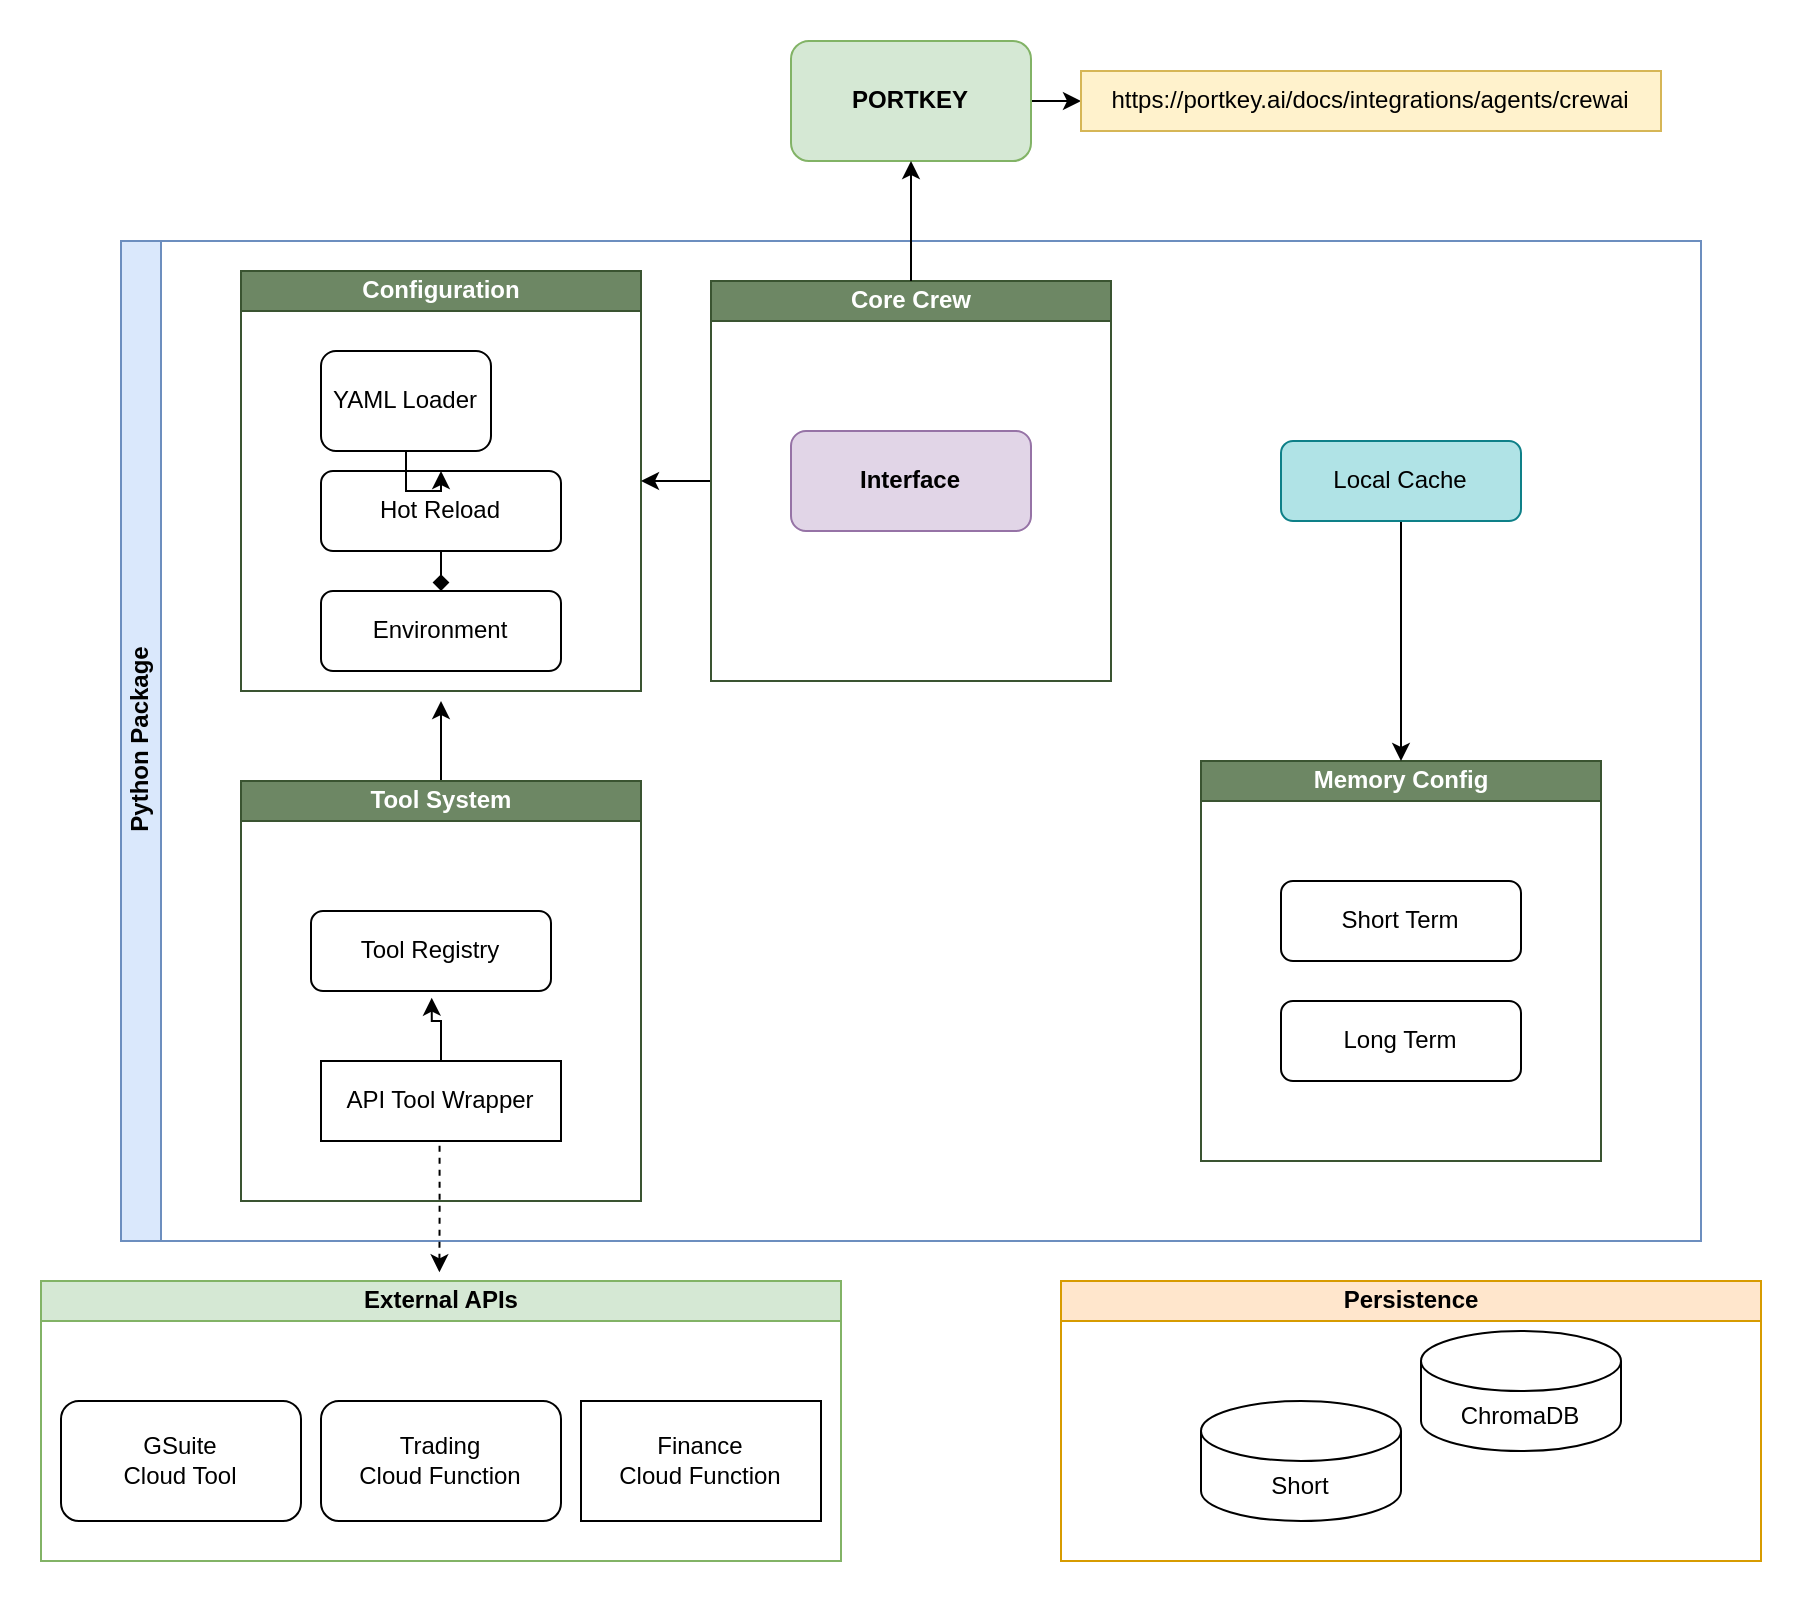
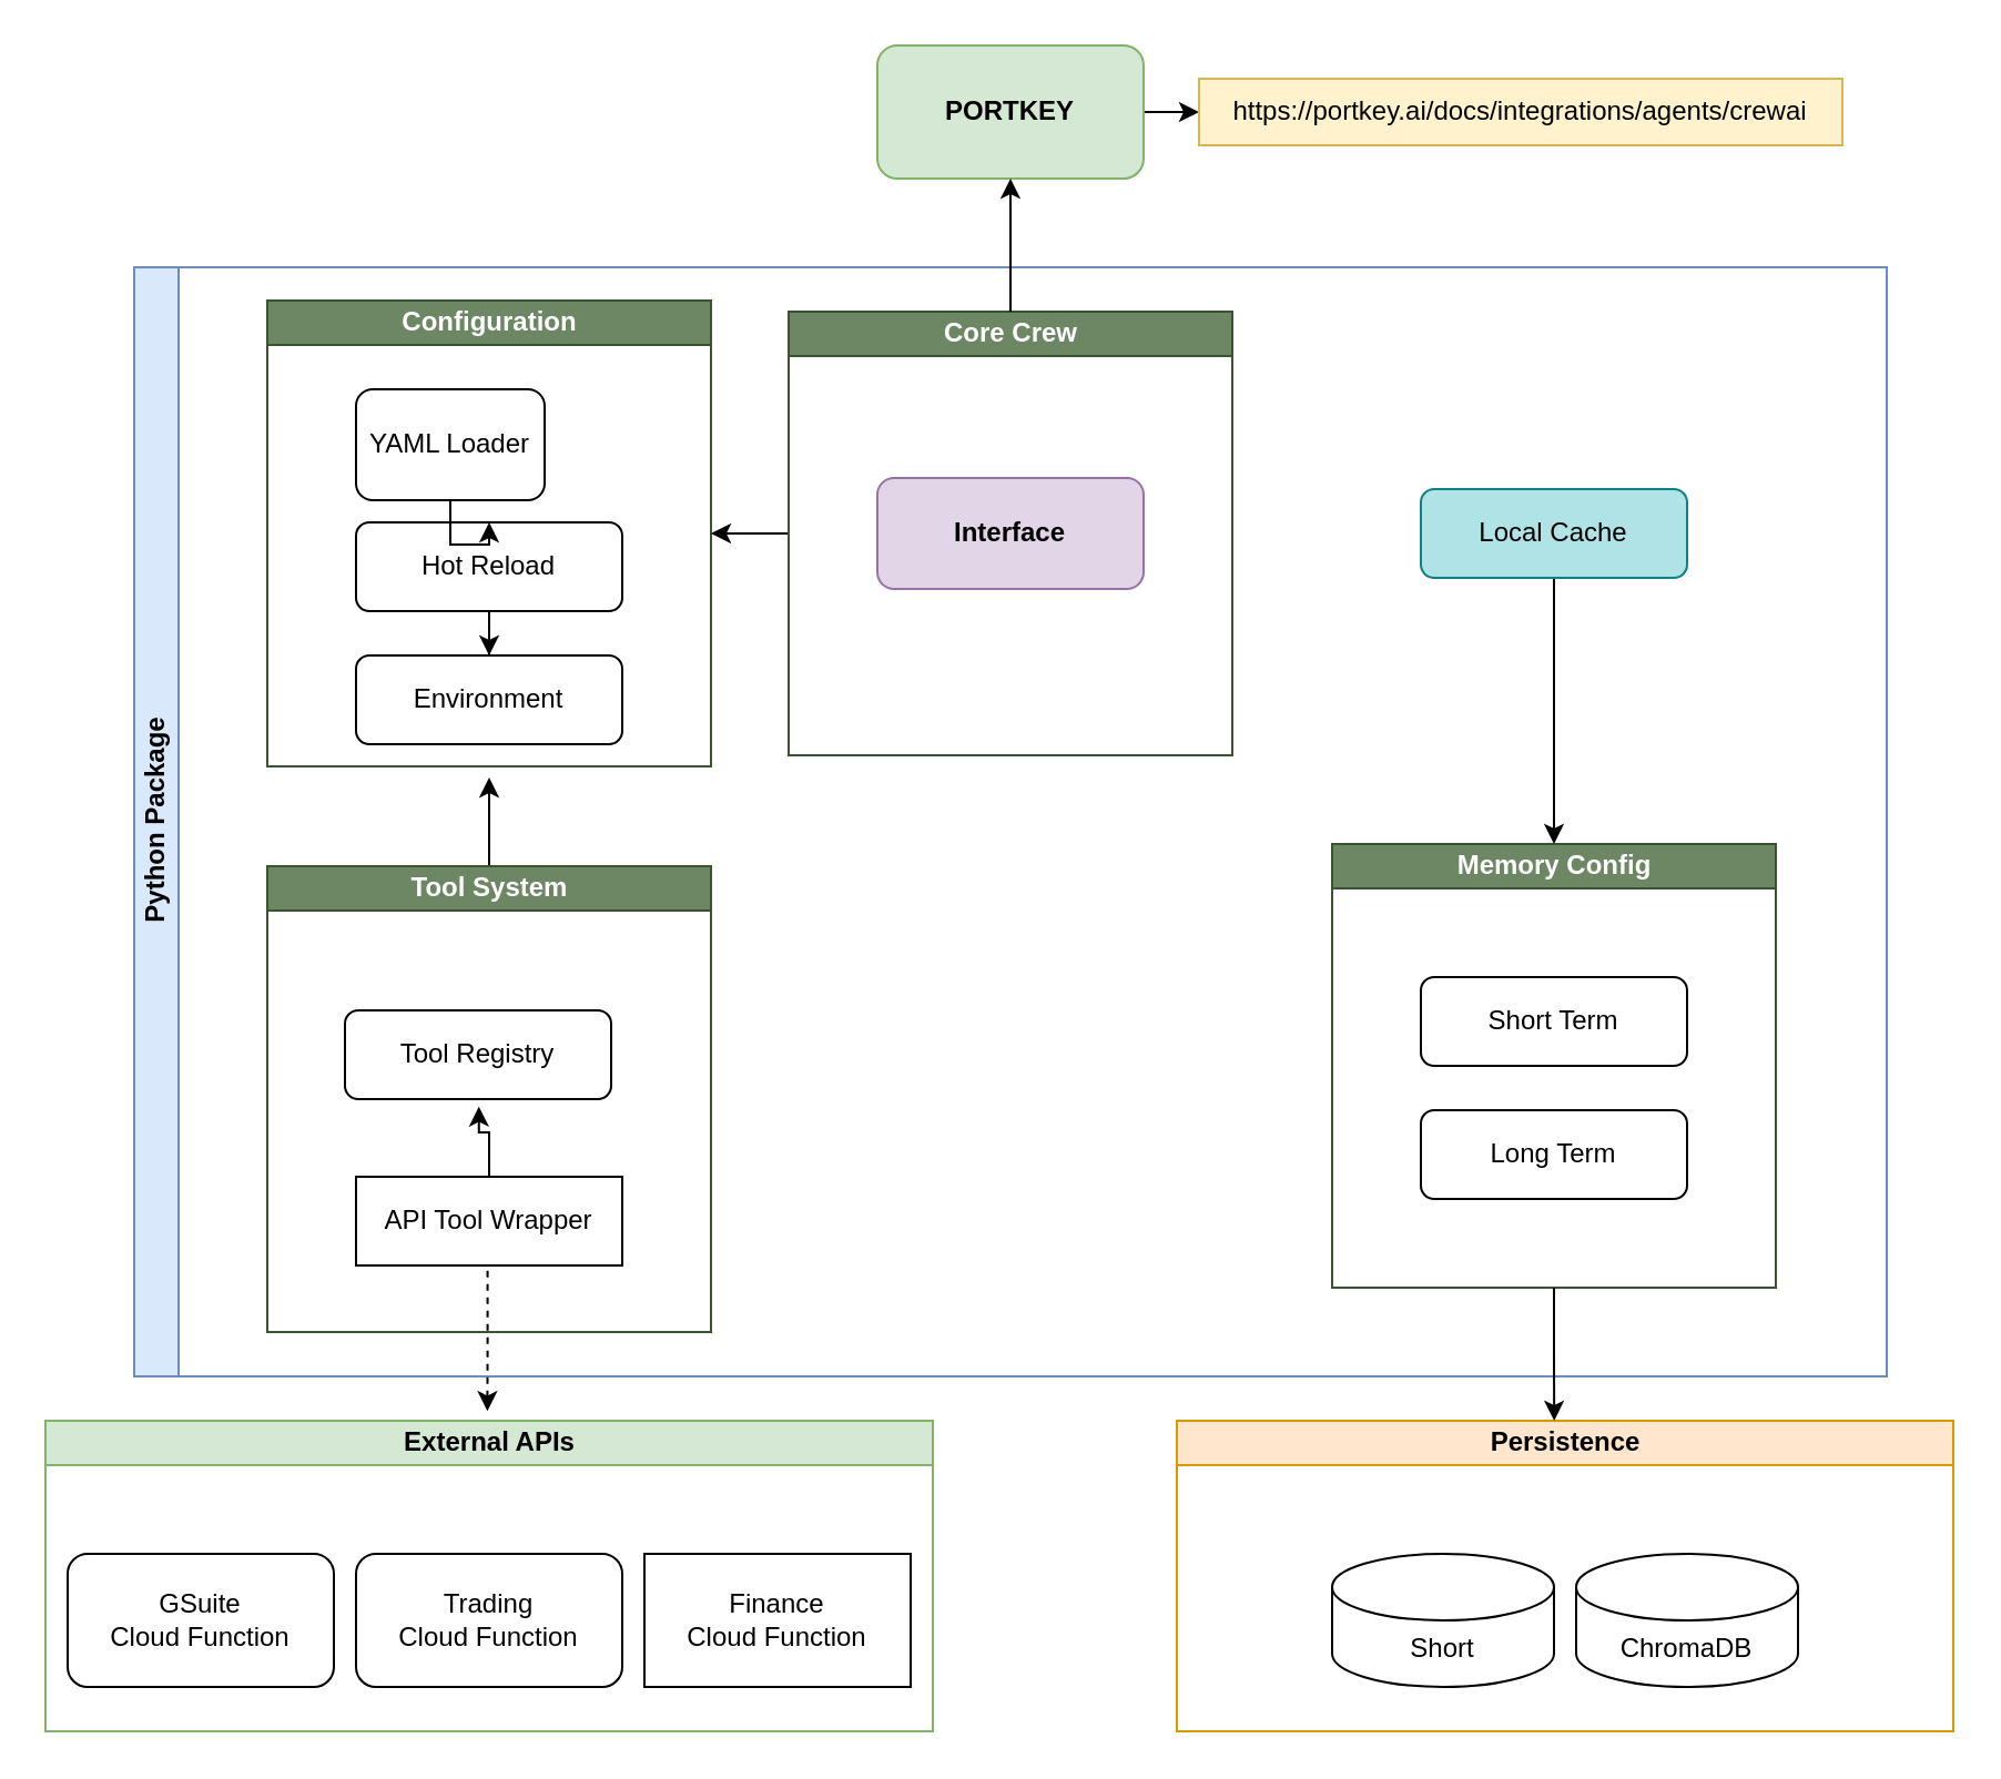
  <mxCell id="0" />
  <mxCell id="1" parent="0" />
  <mxCell id="2" style="edgeStyle=orthogonalEdgeStyle;rounded=0;orthogonalLoop=1;jettySize=auto;html=1;" edge="1" parent="1" source="3" target="31"><mxGeometry relative="1" as="geometry" /></mxCell>
  <mxCell id="3" value="PORTKEY" style="rounded=1;whiteSpace=wrap;html=1;fillColor=#d5e8d4;strokeColor=#82b366;fontStyle=1" vertex="1" parent="1"><mxGeometry x="395" y="20" width="120" height="60" as="geometry" /></mxCell>
  <mxCell id="4" value="Python Package" style="swimlane;startSize=20;horizontal=0;html=1;fillColor=#dae8fc;strokeColor=#6c8ebf;" vertex="1" parent="1"><mxGeometry x="60" y="120" width="790" height="500" as="geometry" /></mxCell>
  <mxCell id="5" style="edgeStyle=orthogonalEdgeStyle;rounded=0;orthogonalLoop=1;jettySize=auto;html=1;" edge="1" parent="4" source="6"><mxGeometry relative="1" as="geometry"><mxPoint x="160.0" y="230" as="targetPoint" /></mxGeometry></mxCell>
  <mxCell id="6" value="Tool System" style="swimlane;startSize=20;html=1;fillColor=#6d8764;fontColor=#ffffff;strokeColor=#3A5431;" vertex="1" parent="4"><mxGeometry x="60" y="270" width="200" height="210" as="geometry" /></mxCell>
  <mxCell id="7" value="Tool Registry" style="rounded=1;whiteSpace=wrap;html=1;" vertex="1" parent="6"><mxGeometry x="35" y="65" width="120" height="40" as="geometry" /></mxCell>
  <mxCell id="8" value="API Tool Wrapper" style="whiteSpace=wrap;html=1;rounded=0;" vertex="1" parent="6"><mxGeometry x="40" y="140" width="120" height="40" as="geometry" /></mxCell>
  <mxCell id="9" style="edgeStyle=orthogonalEdgeStyle;rounded=0;orthogonalLoop=1;jettySize=auto;html=1;entryX=0.503;entryY=1.083;entryDx=0;entryDy=0;entryPerimeter=0;" edge="1" parent="6" source="8" target="7"><mxGeometry relative="1" as="geometry" /></mxCell>
  <mxCell id="10" value="Memory Config" style="swimlane;startSize=20;html=1;fillColor=#6d8764;fontColor=#ffffff;strokeColor=#3A5431;" vertex="1" parent="4"><mxGeometry x="540" y="260" width="200" height="200" as="geometry" /></mxCell>
  <mxCell id="11" value="Short Term" style="rounded=1;whiteSpace=wrap;html=1;" vertex="1" parent="10"><mxGeometry x="40" y="60" width="120" height="40" as="geometry" /></mxCell>
  <mxCell id="12" value="Long Term" style="rounded=1;whiteSpace=wrap;html=1;" vertex="1" parent="10"><mxGeometry x="40" y="120" width="120" height="40" as="geometry" /></mxCell>
  <mxCell id="13" value="Configuration" style="swimlane;startSize=20;html=1;fillColor=#6d8764;fontColor=#ffffff;strokeColor=#3A5431;" vertex="1" parent="4"><mxGeometry x="60" y="15" width="200" height="210" as="geometry" /></mxCell>
  <mxCell id="14" value="YAML Loader" style="rounded=1;whiteSpace=wrap;html=1;" vertex="1" parent="13"><mxGeometry x="40" y="40" width="85" height="50" as="geometry" /></mxCell>
  <mxCell id="15" value="Hot Reload" style="rounded=1;whiteSpace=wrap;html=1;" vertex="1" parent="13"><mxGeometry x="40" y="100" width="120" height="40" as="geometry" /></mxCell>
  <mxCell id="16" value="Environment" style="rounded=1;whiteSpace=wrap;html=1;" vertex="1" parent="13"><mxGeometry x="40" y="160" width="120" height="40" as="geometry" /></mxCell>
  <mxCell id="17" style="edgeStyle=orthogonalEdgeStyle;rounded=0;orthogonalLoop=1;jettySize=auto;html=1;" edge="1" parent="13" source="14" target="15"><mxGeometry relative="1" as="geometry" /></mxCell>
- <mxCell id="18" style="edgeStyle=orthogonalEdgeStyle;rounded=0;orthogonalLoop=1;jettySize=auto;html=1;endArrow=diamond;" edge="1" parent="13" source="15" target="16"><mxGeometry relative="1" as="geometry" /></mxCell>
+ <mxCell id="18" style="edgeStyle=orthogonalEdgeStyle;rounded=0;orthogonalLoop=1;jettySize=auto;html=1;" edge="1" parent="13" source="15" target="16"><mxGeometry relative="1" as="geometry" /></mxCell>
  <mxCell id="19" style="edgeStyle=orthogonalEdgeStyle;rounded=0;orthogonalLoop=1;jettySize=auto;html=1;entryX=0.5;entryY=0;entryDx=0;entryDy=0;" edge="1" parent="4" source="23" target="10"><mxGeometry relative="1" as="geometry" /></mxCell>
  <mxCell id="20" style="edgeStyle=orthogonalEdgeStyle;rounded=0;orthogonalLoop=1;jettySize=auto;html=1;entryX=1;entryY=0.5;entryDx=0;entryDy=0;" edge="1" parent="4" source="21" target="13"><mxGeometry relative="1" as="geometry" /></mxCell>
  <mxCell id="21" value="Core Crew" style="swimlane;startSize=20;html=1;fillColor=#6d8764;fontColor=#ffffff;strokeColor=#3A5431;" vertex="1" parent="4"><mxGeometry x="295" y="20" width="200" height="200" as="geometry" /></mxCell>
  <mxCell id="22" value="Interface" style="rounded=1;whiteSpace=wrap;html=1;fillColor=#e1d5e7;strokeColor=#9673a6;fontStyle=1" vertex="1" parent="21"><mxGeometry x="40" y="75" width="120" height="50" as="geometry" /></mxCell>
  <mxCell id="23" value="Local Cache" style="rounded=1;whiteSpace=wrap;html=1;fillColor=#b0e3e6;strokeColor=#0e8088;" vertex="1" parent="4"><mxGeometry x="580" y="100" width="120" height="40" as="geometry" /></mxCell>
  <mxCell id="24" value="External APIs" style="swimlane;startSize=20;html=1;fillColor=#d5e8d4;strokeColor=#82b366;" vertex="1" parent="1"><mxGeometry x="20" y="640" width="400" height="140" as="geometry" /></mxCell>
- <mxCell id="25" value="GSuite&#10;Cloud Tool" style="rounded=1;whiteSpace=wrap;html=1;" vertex="1" parent="24"><mxGeometry x="10" y="60" width="120" height="60" as="geometry" /></mxCell>
+ <mxCell id="25" value="GSuite&#10;Cloud Function" style="rounded=1;whiteSpace=wrap;html=1;" vertex="1" parent="24"><mxGeometry x="10" y="60" width="120" height="60" as="geometry" /></mxCell>
  <mxCell id="26" value="Trading&#10;Cloud Function" style="rounded=1;whiteSpace=wrap;html=1;" vertex="1" parent="24"><mxGeometry x="140" y="60" width="120" height="60" as="geometry" /></mxCell>
  <mxCell id="27" value="Finance&#10;Cloud Function" style="whiteSpace=wrap;html=1;rounded=0;" vertex="1" parent="24"><mxGeometry x="270" y="60" width="120" height="60" as="geometry" /></mxCell>
  <mxCell id="28" value="Persistence" style="swimlane;startSize=20;html=1;fillColor=#ffe6cc;strokeColor=#d79b00;" vertex="1" parent="1"><mxGeometry x="530" y="640" width="350" height="140" as="geometry" /></mxCell>
  <mxCell id="29" value="Short" style="shape=cylinder3;whiteSpace=wrap;html=1;boundedLbl=1;backgroundOutline=1;size=15;" vertex="1" parent="28"><mxGeometry x="70" y="60" width="100" height="60" as="geometry" /></mxCell>
- <mxCell id="30" value="ChromaDB" style="shape=cylinder3;whiteSpace=wrap;html=1;boundedLbl=1;backgroundOutline=1;size=15;" vertex="1" parent="28"><mxGeometry x="180" y="25" width="100" height="60" as="geometry" /></mxCell>
+ <mxCell id="30" value="ChromaDB" style="shape=cylinder3;whiteSpace=wrap;html=1;boundedLbl=1;backgroundOutline=1;size=15;" vertex="1" parent="28"><mxGeometry x="180" y="60" width="100" height="60" as="geometry" /></mxCell>
  <mxCell id="31" value="https://portkey.ai/docs/integrations/agents/crewai" style="text;html=1;align=center;verticalAlign=middle;whiteSpace=wrap;rounded=0;fillColor=#fff2cc;strokeColor=#d6b656;" vertex="1" parent="1"><mxGeometry x="540" y="35" width="290" height="30" as="geometry" /></mxCell>
  <mxCell id="32" style="edgeStyle=orthogonalEdgeStyle;rounded=0;orthogonalLoop=1;jettySize=auto;html=1;entryX=0.498;entryY=-0.031;entryDx=0;entryDy=0;entryPerimeter=0;exitX=0.494;exitY=1.058;exitDx=0;exitDy=0;exitPerimeter=0;dashed=1;" edge="1" parent="1" source="8" target="24"><mxGeometry relative="1" as="geometry" /></mxCell>
+ <mxCell id="33" style="edgeStyle=orthogonalEdgeStyle;rounded=0;orthogonalLoop=1;jettySize=auto;html=1;entryX=0.486;entryY=0;entryDx=0;entryDy=0;entryPerimeter=0;" edge="1" parent="1" source="10" target="28"><mxGeometry relative="1" as="geometry" /></mxCell>
  <mxCell id="34" style="edgeStyle=orthogonalEdgeStyle;rounded=0;orthogonalLoop=1;jettySize=auto;html=1;entryX=0.5;entryY=1;entryDx=0;entryDy=0;" edge="1" parent="1" source="21" target="3"><mxGeometry relative="1" as="geometry" /></mxCell>
